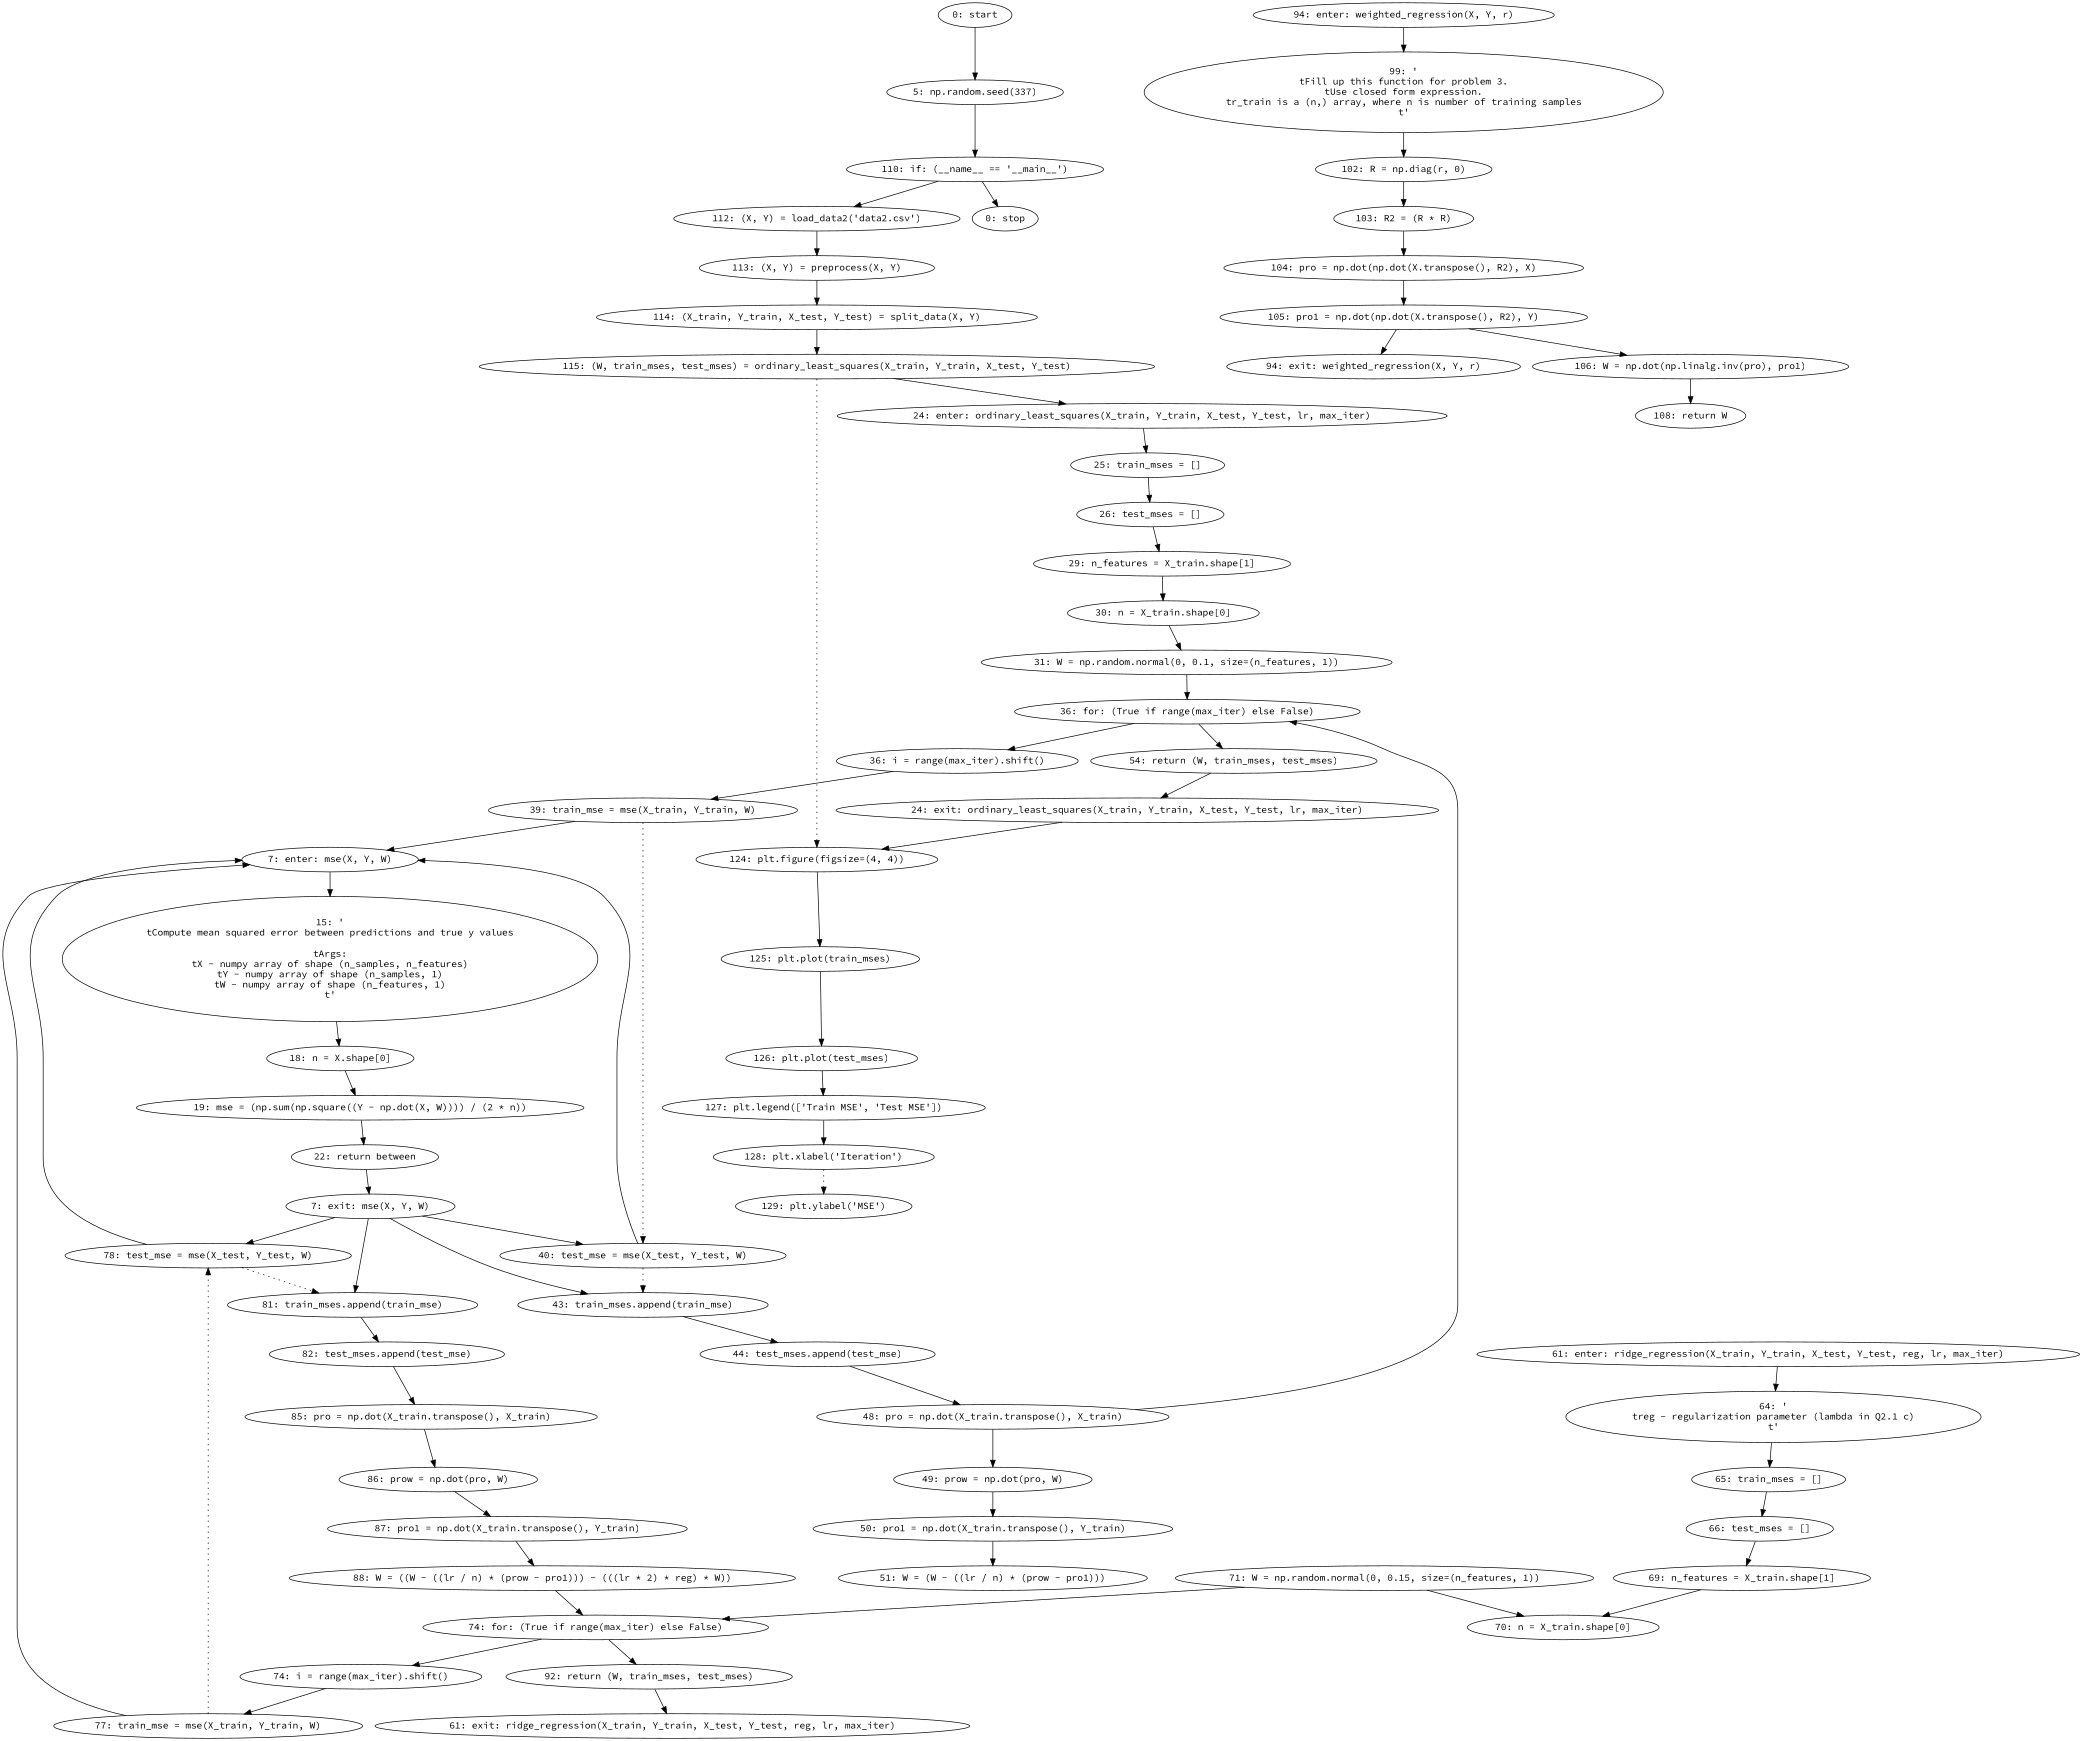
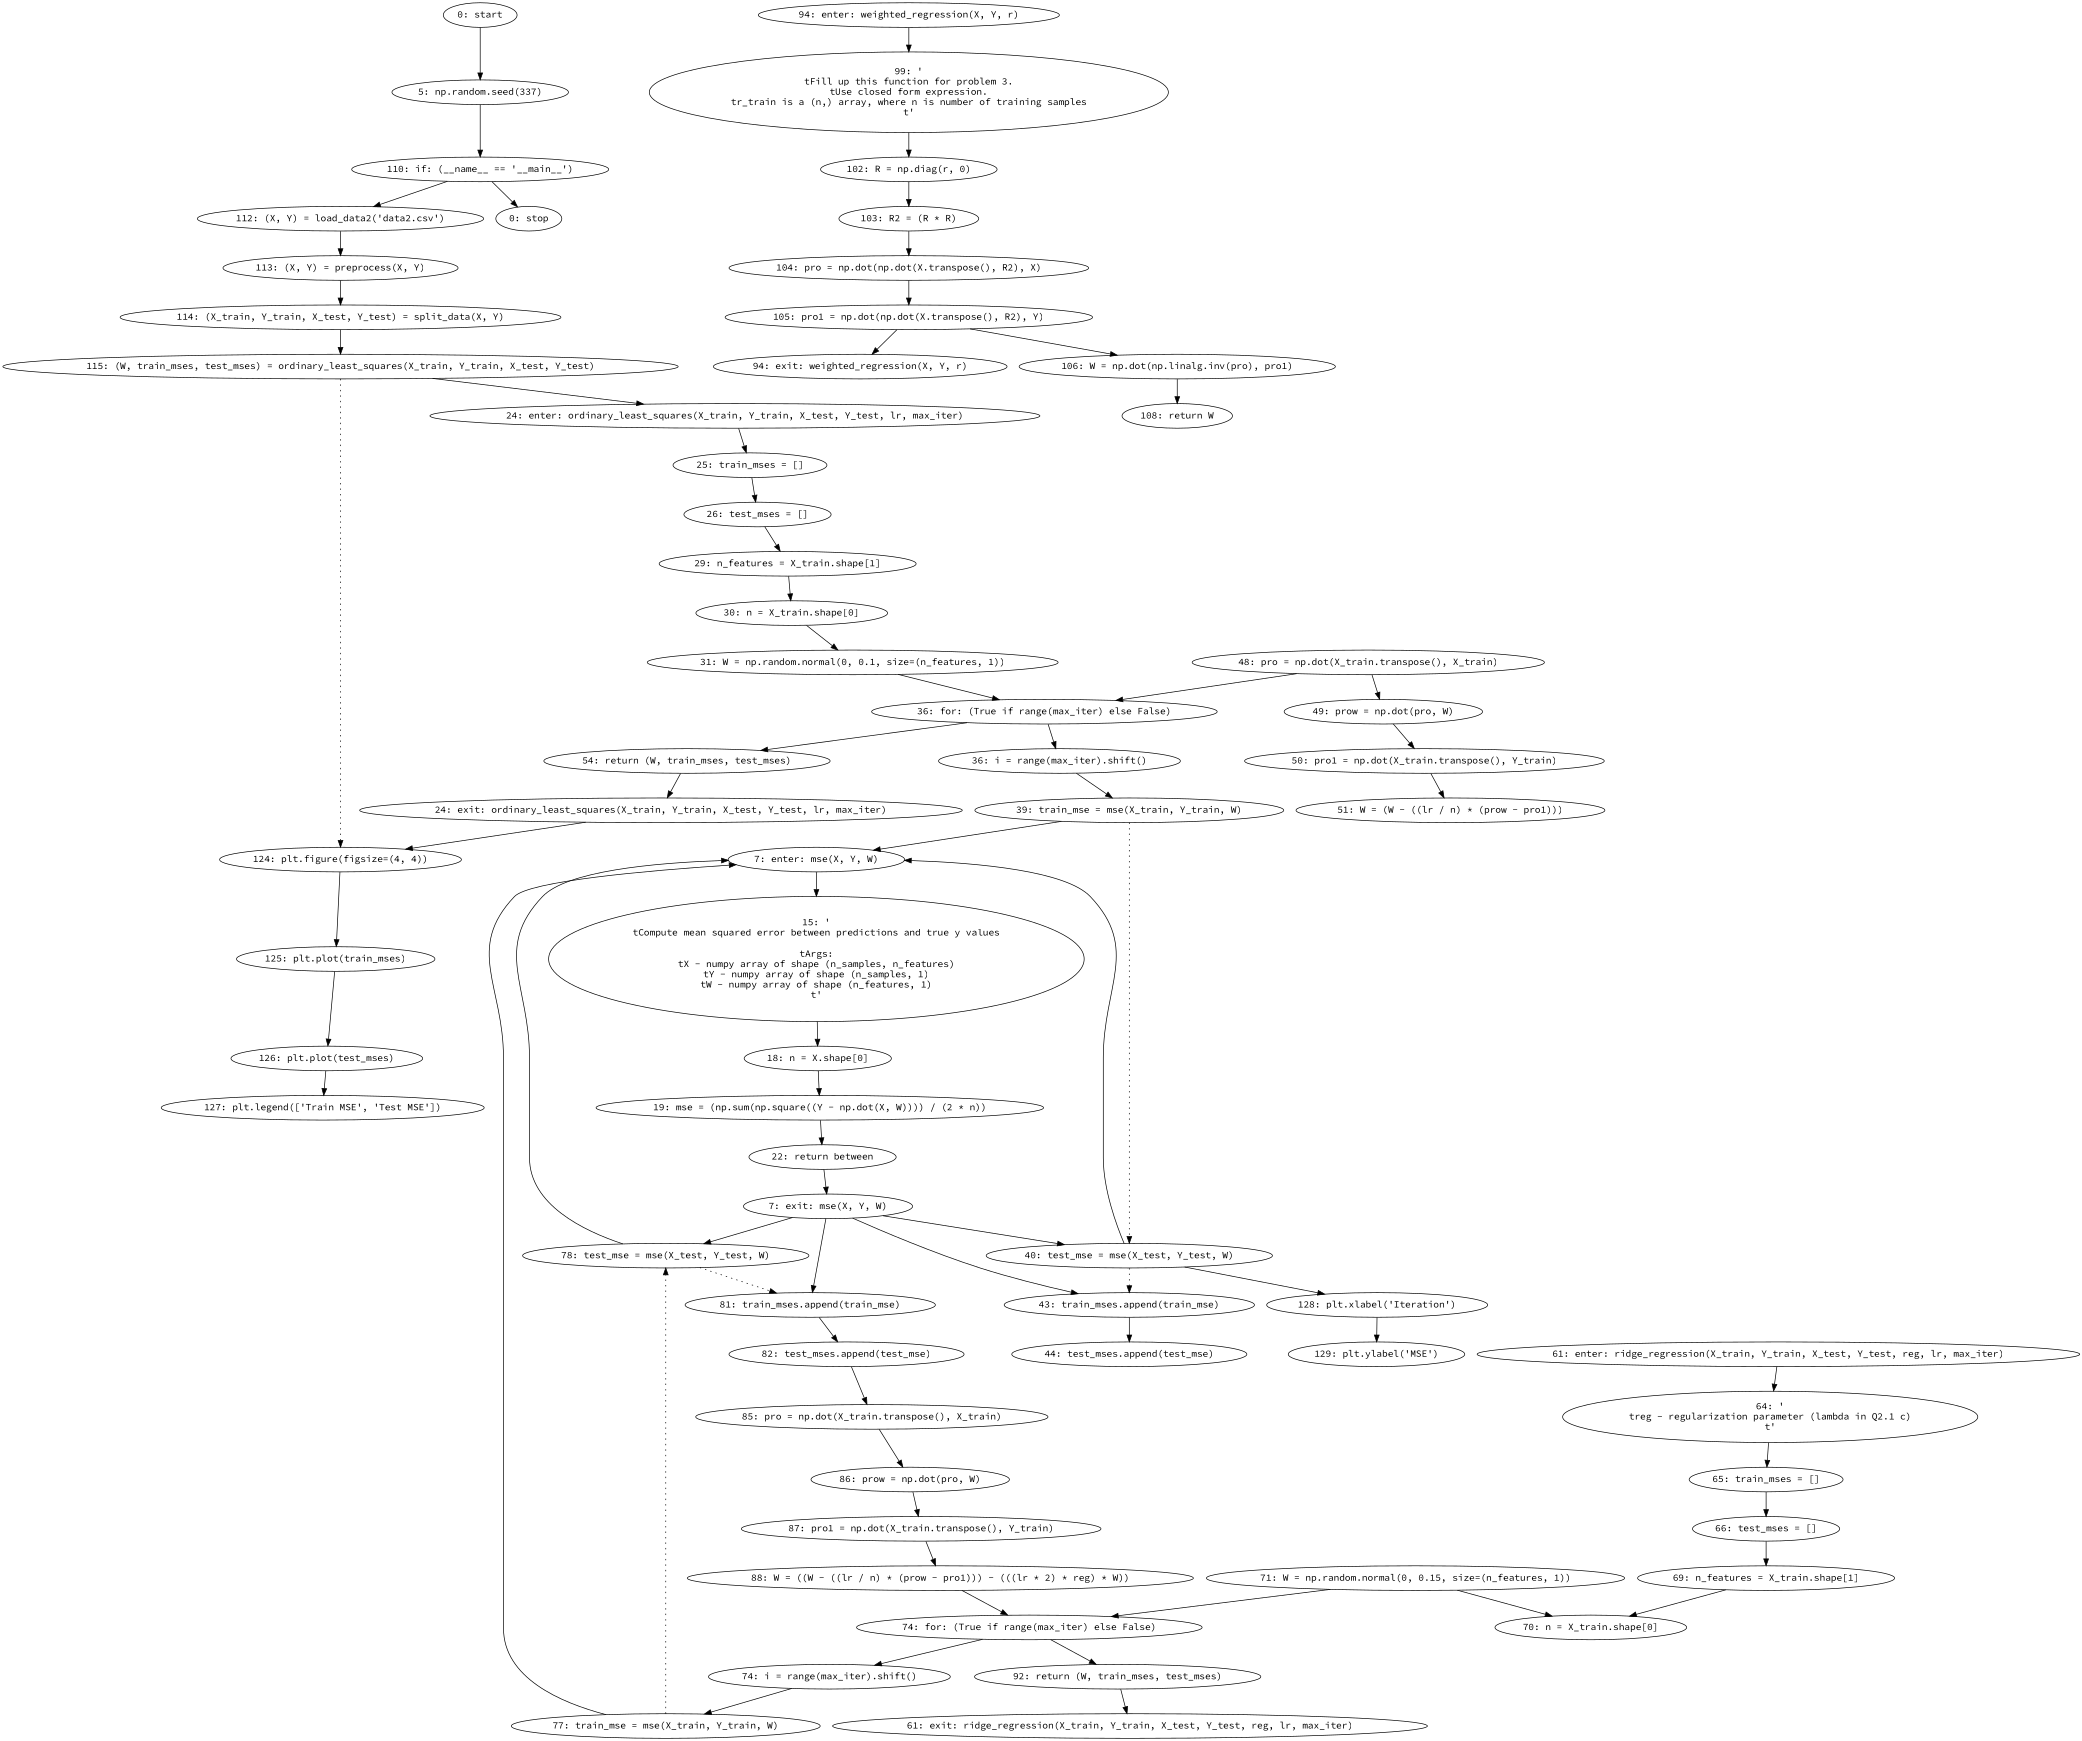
  strict digraph {
    fontname="Source Code Pro"
    node [fontname="Source Code Pro"]
    edge [fontname="Source Code Pro"]
    n1 [label="0: start"]
    n2 [label="5: np.random.seed(337)"]
    n3 [label="110: if: (__name__ == '__main__')"]
    n4 [label="112: (X, Y) = load_data2('data2.csv')"]
    n5 [label="0: stop"]
    n6 [label="113: (X, Y) = preprocess(X, Y)"]
    n7 [label="114: (X_train, Y_train, X_test, Y_test) = split_data(X, Y)"]
    n8 [label="7: enter: mse(X, Y, W)"]
    n9 [label="15: '\n\tCompute mean squared error between predictions and true y values\n\n\tArgs:\n\tX - numpy array of shape (n_samples, n_features)\n\tY - numpy array of shape (n_samples, 1)\n\tW - numpy array of shape (n_features, 1)\n\t'"]
    n10 [label="18: n = X.shape[0]"]
    n11 [label="19: mse = (np.sum(np.square((Y - np.dot(X, W)))) / (2 * n))"]
    n12 [label="22: return between"]
    n13 [label="39: train_mse = mse(X_train, Y_train, W)"]
    n14 [label="40: test_mse = mse(X_test, Y_test, W)"]
    n15 [label="43: train_mses.append(train_mse)"]
    n16 [label="44: test_mses.append(test_mse)"]
    n17 [label="48: pro = np.dot(X_train.transpose(), X_train)"]
    n18 [label="36: for: (True if range(max_iter) else False)"]
    n19 [label="49: prow = np.dot(pro, W)"]
    n20 [label="77: train_mse = mse(X_train, Y_train, W)"]
    n21 [label="78: test_mse = mse(X_test, Y_test, W)"]
    n22 [label="81: train_mses.append(train_mse)"]
    n23 [label="82: test_mses.append(test_mse)"]
    n24 [label="85: pro = np.dot(X_train.transpose(), X_train)"]
    n25 [label="86: prow = np.dot(pro, W)"]
    n26 [label="7: exit: mse(X, Y, W)"]
    n27 [label="24: enter: ordinary_least_squares(X_train, Y_train, X_test, Y_test, lr, max_iter)"]
    n28 [label="25: train_mses = []"]
    n29 [label="26: test_mses = []"]
    n30 [label="29: n_features = X_train.shape[1]"]
    n31 [label="30: n = X_train.shape[0]"]
    n32 [label="115: (W, train_mses, test_mses) = ordinary_least_squares(X_train, Y_train, X_test, Y_test)"]
    n33 [label="124: plt.figure(figsize=(4, 4))"]
    n34 [label="125: plt.plot(train_mses)"]
    n35 [label="126: plt.plot(test_mses)"]
    n36 [label="127: plt.legend(['Train MSE', 'Test MSE'])"]
    n37 [label="24: exit: ordinary_least_squares(X_train, Y_train, X_test, Y_test, lr, max_iter)"]
    n38 [label="54: return (W, train_mses, test_mses)"]
    n39 [label="31: W = np.random.normal(0, 0.1, size=(n_features, 1))"]
    n40 [label="36: i = range(max_iter).shift()"]
    n41 [label="51: W = (W - ((lr / n) * (prow - pro1)))"]
    n42 [label="50: pro1 = np.dot(X_train.transpose(), Y_train)"]
    n43 [label="61: enter: ridge_regression(X_train, Y_train, X_test, Y_test, reg, lr, max_iter)"]
    n44 [label="64: '\n\treg - regularization parameter (lambda in Q2.1 c)\n\t'"]
    n45 [label="65: train_mses = []"]
    n46 [label="66: test_mses = []"]
    n47 [label="69: n_features = X_train.shape[1]"]
    n48 [label="61: exit: ridge_regression(X_train, Y_train, X_test, Y_test, reg, lr, max_iter)"]
    n49 [label="92: return (W, train_mses, test_mses)"]
    n50 [label="70: n = X_train.shape[0]"]
    n51 [label="71: W = np.random.normal(0, 0.15, size=(n_features, 1))"]
    n52 [label="74: for: (True if range(max_iter) else False)"]
    n53 [label="74: i = range(max_iter).shift()"]
    n54 [label="88: W = ((W - ((lr / n) * (prow - pro1))) - (((lr * 2) * reg) * W))"]
    n55 [label="87: pro1 = np.dot(X_train.transpose(), Y_train)"]
    n56 [label="94: enter: weighted_regression(X, Y, r)"]
    n57 [label="99: '\n\tFill up this function for problem 3.\n\tUse closed form expression.\n\tr_train is a (n,) array, where n is number of training samples\n\t'"]
    n58 [label="102: R = np.diag(r, 0)"]
    n59 [label="103: R2 = (R * R)"]
    n60 [label="104: pro = np.dot(np.dot(X.transpose(), R2), X)"]
    n61 [label="94: exit: weighted_regression(X, Y, r)"]
    n62 [label="108: return W"]
    n63 [label="105: pro1 = np.dot(np.dot(X.transpose(), R2), Y)"]
    n64 [label="106: W = np.dot(np.linalg.inv(pro), pro1)"]
    n65 [label="128: plt.xlabel('Iteration')"]
    n66 [label="129: plt.ylabel('MSE')"]
    n1 -> n2
    n2 -> n3
    n3 -> n4
    n3 -> n5
    n4 -> n6
    n6 -> n7
    n7 -> n32
    n8 -> n9
    n9 -> n10
    n10 -> n11
    n11 -> n12
    n12 -> n26
    n13 -> n8
    n13 -> n14 [style=dotted weight=100]
    n14 -> n8
    n14 -> n15 [style=dotted weight=100]
    n15 -> n16
-   n16 -> n17
    n17 -> n18
    n17 -> n19
    n18 -> n38
    n18 -> n40
    n19 -> n42
    n20 -> n8
    n20 -> n21 [style=dotted weight=100]
    n21 -> n8
    n21 -> n22 [style=dotted weight=100]
    n22 -> n23
    n23 -> n24
    n24 -> n25
    n25 -> n55
    n26 -> n14
    n26 -> n15
    n26 -> n21
    n26 -> n22
    n27 -> n28
    n28 -> n29
    n29 -> n30
    n30 -> n31
    n31 -> n39
    n32 -> n27
    n32 -> n33 [style=dotted weight=100]
    n33 -> n34
    n34 -> n35
    n35 -> n36
-   n36 -> n65
+   n14 -> n65
    n37 -> n33
    n38 -> n37
    n39 -> n18
    n40 -> n13
    n42 -> n41
    n43 -> n44
    n44 -> n45
    n45 -> n46
    n46 -> n47
    n47 -> n50
    n49 -> n48
    n51 -> n50
    n51 -> n52
    n52 -> n49
    n52 -> n53
    n53 -> n20
    n54 -> n52
    n55 -> n54
    n56 -> n57
    n57 -> n58
    n58 -> n59
    n59 -> n60
    n60 -> n63
    n63 -> n61
    n63 -> n64
    n64 -> n62
-   n65 -> n66 [style=dotted]
+   n65 -> n66
  }
